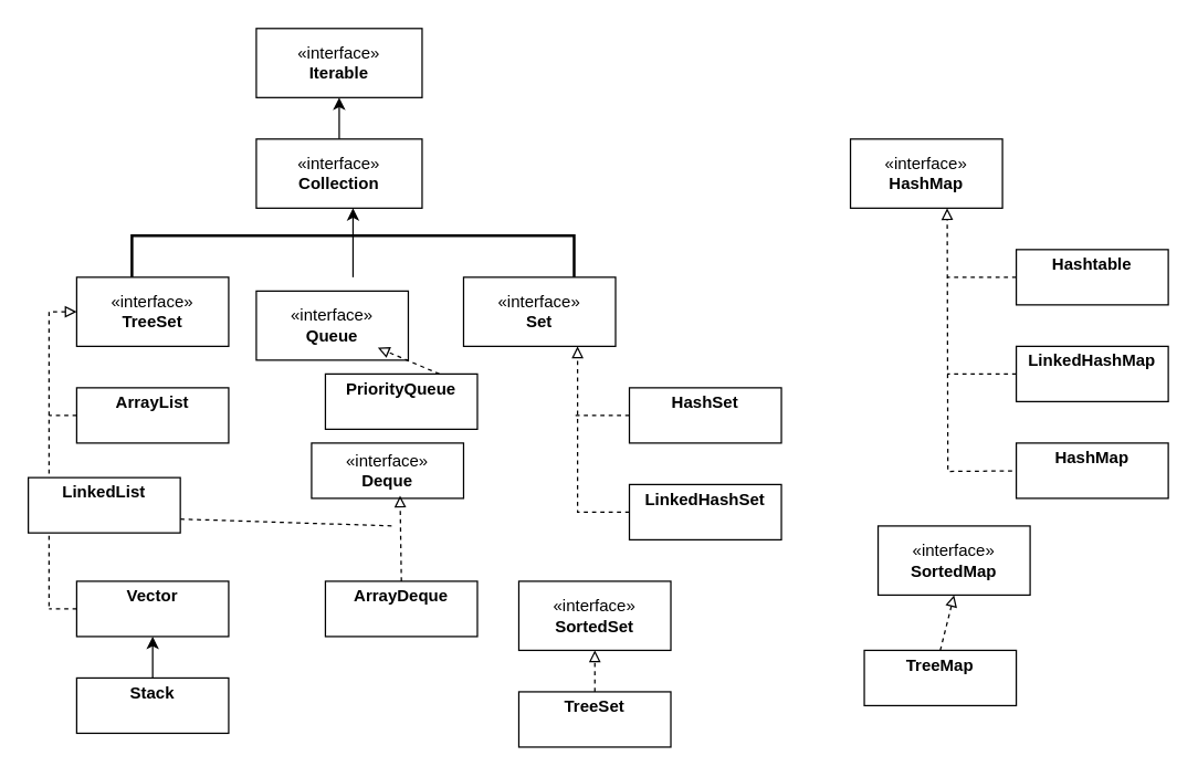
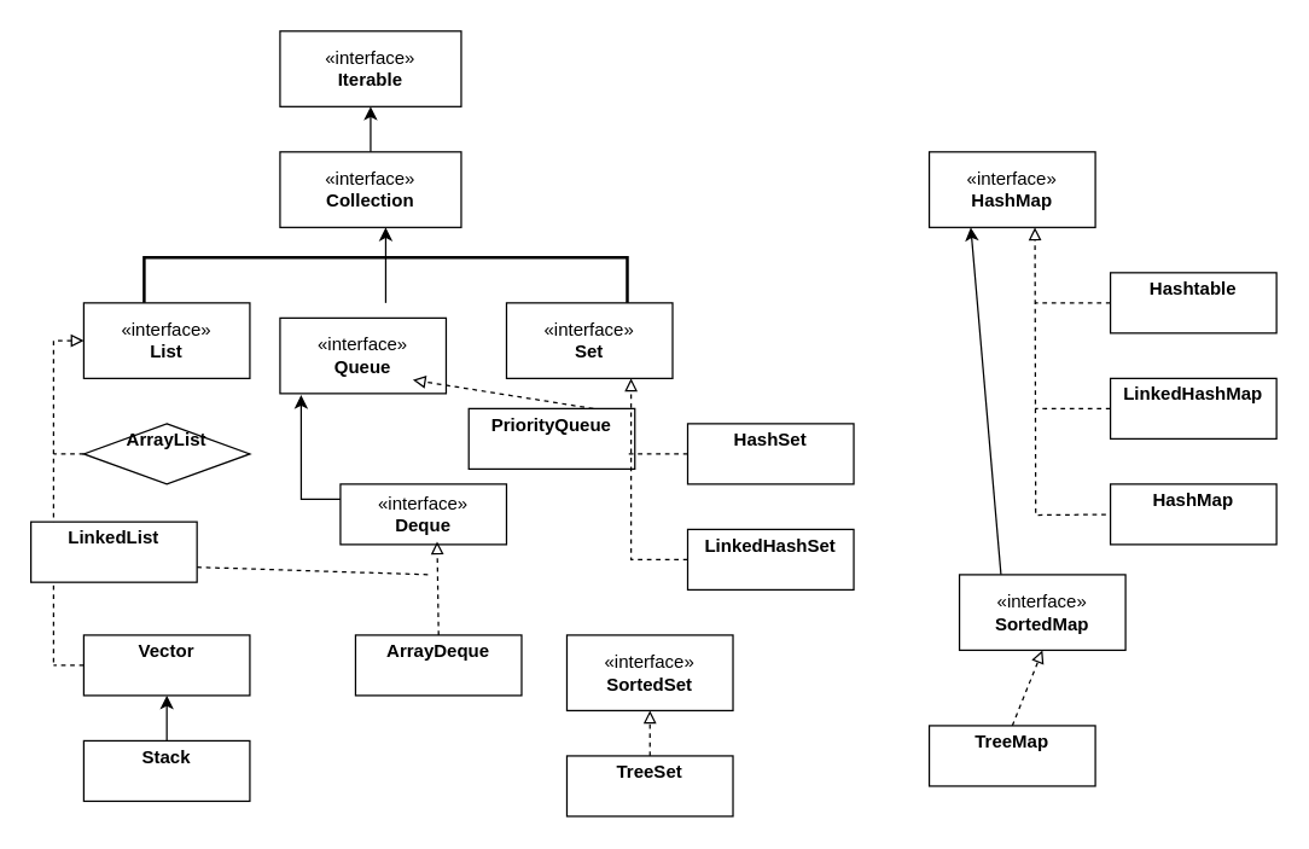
  <mxCell id="0" />
  <mxCell id="1" parent="0" />
  <mxCell id="2" value="«interface»&lt;br&gt;&lt;b&gt;Iterable&lt;/b&gt;" style="html=1;whiteSpace=wrap;" parent="1" vertex="1"><mxGeometry x="185" y="20" width="120" height="50" as="geometry" /></mxCell>
  <mxCell id="3" style="edgeStyle=orthogonalEdgeStyle;rounded=0;orthogonalLoop=1;jettySize=auto;html=1;exitX=0.5;exitY=0;exitDx=0;exitDy=0;entryX=0.5;entryY=1;entryDx=0;entryDy=0;" parent="1" source="4" target="2" edge="1"><mxGeometry relative="1" as="geometry" /></mxCell>
  <mxCell id="4" value="«interface»&lt;br&gt;&lt;b&gt;Collection&lt;/b&gt;" style="html=1;whiteSpace=wrap;" parent="1" vertex="1"><mxGeometry x="185" y="100" width="120" height="50" as="geometry" /></mxCell>
  <mxCell id="5" style="edgeStyle=orthogonalEdgeStyle;rounded=0;orthogonalLoop=1;jettySize=auto;html=1;exitX=0;exitY=0.5;exitDx=0;exitDy=0;elbow=vertical;endArrow=none;endFill=0;dashed=1;startArrow=block;startFill=0;" parent="1" source="6" edge="1"><mxGeometry relative="1" as="geometry"><mxPoint x="35" y="440" as="targetPoint" /></mxGeometry></mxCell>
- <mxCell id="6" value="«interface»&lt;br&gt;&lt;b&gt;TreeSet&lt;/b&gt;" style="html=1;whiteSpace=wrap;" parent="1" vertex="1"><mxGeometry x="55" y="200" width="110" height="50" as="geometry" /></mxCell>
+ <mxCell id="6" value="«interface»&lt;br&gt;&lt;b&gt;List&lt;/b&gt;" style="html=1;whiteSpace=wrap;" parent="1" vertex="1"><mxGeometry x="55" y="200" width="110" height="50" as="geometry" /></mxCell>
  <mxCell id="7" value="«interface»&lt;br&gt;&lt;b&gt;Queue&lt;/b&gt;" style="html=1;whiteSpace=wrap;" parent="1" vertex="1"><mxGeometry x="185" y="210" width="110" height="50" as="geometry" /></mxCell>
  <mxCell id="8" value="«interface»&lt;br&gt;&lt;b&gt;Set&lt;/b&gt;" style="html=1;whiteSpace=wrap;" parent="1" vertex="1"><mxGeometry x="335" y="200" width="110" height="50" as="geometry" /></mxCell>
  <mxCell id="9" value="" style="strokeWidth=2;html=1;shape=mxgraph.flowchart.annotation_1;align=left;pointerEvents=1;direction=south;" parent="1" vertex="1"><mxGeometry x="95" y="170" width="320" height="30" as="geometry" /></mxCell>
  <mxCell id="10" style="edgeStyle=none;rounded=0;orthogonalLoop=1;jettySize=auto;html=1;exitX=1;exitY=0.5;exitDx=0;exitDy=0;exitPerimeter=0;elbow=vertical;" parent="1" source="9" target="9" edge="1"><mxGeometry relative="1" as="geometry" /></mxCell>
  <mxCell id="11" style="edgeStyle=none;rounded=0;orthogonalLoop=1;jettySize=auto;html=1;exitX=1;exitY=0.5;exitDx=0;exitDy=0;exitPerimeter=0;entryX=-0.667;entryY=0.5;entryDx=0;entryDy=0;entryPerimeter=0;elbow=vertical;" parent="1" source="9" target="9" edge="1"><mxGeometry relative="1" as="geometry" /></mxCell>
  <mxCell id="12" style="edgeStyle=none;rounded=0;orthogonalLoop=1;jettySize=auto;html=1;exitX=0;exitY=0.5;exitDx=0;exitDy=0;elbow=vertical;endArrow=none;endFill=0;dashed=1;" parent="1" source="13" edge="1"><mxGeometry relative="1" as="geometry"><mxPoint x="35" y="300" as="targetPoint" /></mxGeometry></mxCell>
- <mxCell id="13" value="&lt;p style=&quot;margin:0px;margin-top:4px;text-align:center;&quot;&gt;&lt;b&gt;ArrayList&lt;/b&gt;&lt;/p&gt;" style="verticalAlign=top;align=left;overflow=fill;html=1;whiteSpace=wrap;" parent="1" vertex="1"><mxGeometry x="55" y="280" width="110" height="40" as="geometry" /></mxCell>
+ <mxCell id="13" value="&lt;p style=&quot;margin:0px;margin-top:4px;text-align:center;&quot;&gt;&lt;b&gt;ArrayList&lt;/b&gt;&lt;/p&gt;" style="rhombus;verticalAlign=top;align=left;overflow=fill;html=1;whiteSpace=wrap;" parent="1" vertex="1"><mxGeometry x="55" y="280" width="110" height="40" as="geometry" /></mxCell>
  <mxCell id="14" style="edgeStyle=none;rounded=0;orthogonalLoop=1;jettySize=auto;html=1;exitX=0;exitY=0.5;exitDx=0;exitDy=0;elbow=vertical;endArrow=none;endFill=0;dashed=1;" parent="1" source="16" edge="1"><mxGeometry relative="1" as="geometry"><mxPoint x="35" y="370" as="targetPoint" /></mxGeometry></mxCell>
  <mxCell id="15" style="edgeStyle=none;rounded=0;orthogonalLoop=1;jettySize=auto;html=1;exitX=1;exitY=0.75;exitDx=0;exitDy=0;elbow=vertical;endArrow=none;endFill=0;dashed=1;" parent="1" source="16" edge="1"><mxGeometry relative="1" as="geometry"><mxPoint x="285" y="380" as="targetPoint" /></mxGeometry></mxCell>
  <mxCell id="16" value="&lt;p style=&quot;margin:0px;margin-top:4px;text-align:center;&quot;&gt;&lt;b&gt;LinkedList&lt;/b&gt;&lt;/p&gt;" style="verticalAlign=top;align=left;overflow=fill;html=1;whiteSpace=wrap;" parent="1" vertex="1"><mxGeometry x="20" y="345" width="110" height="40" as="geometry" /></mxCell>
  <mxCell id="17" style="edgeStyle=none;rounded=0;orthogonalLoop=1;jettySize=auto;html=1;exitX=0;exitY=0.5;exitDx=0;exitDy=0;elbow=vertical;endArrow=none;endFill=0;dashed=1;" parent="1" source="18" edge="1"><mxGeometry relative="1" as="geometry"><mxPoint x="35" y="440" as="targetPoint" /></mxGeometry></mxCell>
  <mxCell id="18" value="&lt;p style=&quot;margin:0px;margin-top:4px;text-align:center;&quot;&gt;&lt;b&gt;Vector&lt;/b&gt;&lt;/p&gt;" style="verticalAlign=top;align=left;overflow=fill;html=1;whiteSpace=wrap;" parent="1" vertex="1"><mxGeometry x="55" y="420" width="110" height="40" as="geometry" /></mxCell>
  <mxCell id="19" style="edgeStyle=none;rounded=0;orthogonalLoop=1;jettySize=auto;html=1;exitX=0.5;exitY=0;exitDx=0;exitDy=0;entryX=0.5;entryY=1;entryDx=0;entryDy=0;elbow=vertical;" parent="1" source="20" target="18" edge="1"><mxGeometry relative="1" as="geometry" /></mxCell>
  <mxCell id="20" value="&lt;p style=&quot;margin:0px;margin-top:4px;text-align:center;&quot;&gt;&lt;b&gt;Stack&lt;/b&gt;&lt;/p&gt;" style="verticalAlign=top;align=left;overflow=fill;html=1;whiteSpace=wrap;" parent="1" vertex="1"><mxGeometry x="55" y="490" width="110" height="40" as="geometry" /></mxCell>
  <mxCell id="21" value="«interface»&lt;br&gt;&lt;b&gt;Deque&lt;/b&gt;" style="html=1;whiteSpace=wrap;" parent="1" vertex="1"><mxGeometry x="225" y="320" width="110" height="40" as="geometry" /></mxCell>
- <mxCell id="22" value="&lt;p style=&quot;margin:0px;margin-top:4px;text-align:center;&quot;&gt;&lt;b&gt;PriorityQueue&lt;/b&gt;&lt;/p&gt;" style="verticalAlign=top;align=left;overflow=fill;html=1;whiteSpace=wrap;" parent="1" vertex="1"><mxGeometry x="235" y="270" width="110" height="40" as="geometry" /></mxCell>
+ <mxCell id="22" value="&lt;p style=&quot;margin:0px;margin-top:4px;text-align:center;&quot;&gt;&lt;b&gt;PriorityQueue&lt;/b&gt;&lt;/p&gt;" style="verticalAlign=top;align=left;overflow=fill;html=1;whiteSpace=wrap;" parent="1" vertex="1"><mxGeometry x="310" y="270" width="110" height="40" as="geometry" /></mxCell>
  <mxCell id="23" style="edgeStyle=none;rounded=0;orthogonalLoop=1;jettySize=auto;html=1;exitX=0.75;exitY=0;exitDx=0;exitDy=0;entryX=2.7;entryY=0.444;entryDx=0;entryDy=0;entryPerimeter=0;elbow=vertical;dashed=1;endArrow=block;endFill=0;" parent="1" source="22" target="9" edge="1"><mxGeometry relative="1" as="geometry" /></mxCell>
  <mxCell id="24" value="&lt;p style=&quot;margin:0px;margin-top:4px;text-align:center;&quot;&gt;&lt;b&gt;ArrayDeque&lt;/b&gt;&lt;/p&gt;" style="verticalAlign=top;align=left;overflow=fill;html=1;whiteSpace=wrap;" parent="1" vertex="1"><mxGeometry x="235" y="420" width="110" height="40" as="geometry" /></mxCell>
+ <mxCell id="25" style="edgeStyle=orthogonalEdgeStyle;rounded=0;orthogonalLoop=1;jettySize=auto;html=1;exitX=0;exitY=0.25;exitDx=0;exitDy=0;entryX=0.127;entryY=1.02;entryDx=0;entryDy=0;entryPerimeter=0;elbow=vertical;" parent="1" source="21" target="7" edge="1"><mxGeometry relative="1" as="geometry" /></mxCell>
  <mxCell id="26" style="edgeStyle=none;rounded=0;orthogonalLoop=1;jettySize=auto;html=1;exitX=0.5;exitY=0;exitDx=0;exitDy=0;entryX=0.582;entryY=0.95;entryDx=0;entryDy=0;entryPerimeter=0;elbow=vertical;dashed=1;endArrow=block;endFill=0;" parent="1" source="24" target="21" edge="1"><mxGeometry relative="1" as="geometry" /></mxCell>
  <mxCell id="27" style="edgeStyle=orthogonalEdgeStyle;rounded=0;orthogonalLoop=1;jettySize=auto;html=1;exitX=0;exitY=0.5;exitDx=0;exitDy=0;elbow=vertical;endArrow=none;endFill=0;dashed=1;" parent="1" source="28" edge="1"><mxGeometry relative="1" as="geometry"><mxPoint x="415" y="300" as="targetPoint" /></mxGeometry></mxCell>
  <mxCell id="28" value="&lt;p style=&quot;margin:0px;margin-top:4px;text-align:center;&quot;&gt;&lt;b&gt;HashSet&lt;/b&gt;&lt;/p&gt;" style="verticalAlign=top;align=left;overflow=fill;html=1;whiteSpace=wrap;" parent="1" vertex="1"><mxGeometry x="455" y="280" width="110" height="40" as="geometry" /></mxCell>
  <mxCell id="29" style="edgeStyle=orthogonalEdgeStyle;rounded=0;orthogonalLoop=1;jettySize=auto;html=1;exitX=0;exitY=0.5;exitDx=0;exitDy=0;entryX=0.75;entryY=1;entryDx=0;entryDy=0;elbow=vertical;endArrow=block;endFill=0;dashed=1;" parent="1" source="30" target="8" edge="1"><mxGeometry relative="1" as="geometry" /></mxCell>
  <mxCell id="30" value="&lt;p style=&quot;margin:0px;margin-top:4px;text-align:center;&quot;&gt;&lt;b&gt;LinkedHashSet&lt;/b&gt;&lt;/p&gt;" style="verticalAlign=top;align=left;overflow=fill;html=1;whiteSpace=wrap;" parent="1" vertex="1"><mxGeometry x="455" y="350" width="110" height="40" as="geometry" /></mxCell>
  <mxCell id="31" value="«interface»&lt;br&gt;&lt;b&gt;SortedSet&lt;/b&gt;" style="html=1;whiteSpace=wrap;" parent="1" vertex="1"><mxGeometry x="375" y="420" width="110" height="50" as="geometry" /></mxCell>
  <mxCell id="32" style="edgeStyle=none;rounded=0;orthogonalLoop=1;jettySize=auto;html=1;exitX=0.5;exitY=0;exitDx=0;exitDy=0;entryX=0.5;entryY=1;entryDx=0;entryDy=0;elbow=vertical;dashed=1;endArrow=block;endFill=0;" parent="1" source="33" target="31" edge="1"><mxGeometry relative="1" as="geometry" /></mxCell>
  <mxCell id="33" value="&lt;p style=&quot;margin:0px;margin-top:4px;text-align:center;&quot;&gt;&lt;b&gt;TreeSet&lt;/b&gt;&lt;/p&gt;" style="verticalAlign=top;align=left;overflow=fill;html=1;whiteSpace=wrap;" parent="1" vertex="1"><mxGeometry x="375" y="500" width="110" height="40" as="geometry" /></mxCell>
  <mxCell id="34" value="«interface»&lt;br&gt;&lt;b&gt;HashMap&lt;/b&gt;" style="html=1;whiteSpace=wrap;" parent="1" vertex="1"><mxGeometry x="615" y="100" width="110" height="50" as="geometry" /></mxCell>
+ <mxCell id="35" style="edgeStyle=none;rounded=0;orthogonalLoop=1;jettySize=auto;html=1;exitX=0.25;exitY=0;exitDx=0;exitDy=0;entryX=0.25;entryY=1;entryDx=0;entryDy=0;elbow=vertical;" parent="1" source="36" target="34" edge="1"><mxGeometry relative="1" as="geometry" /></mxCell>
  <mxCell id="36" value="«interface»&lt;br&gt;&lt;b&gt;SortedMap&lt;/b&gt;" style="html=1;whiteSpace=wrap;" parent="1" vertex="1"><mxGeometry x="635" y="380" width="110" height="50" as="geometry" /></mxCell>
  <mxCell id="37" style="edgeStyle=none;rounded=0;orthogonalLoop=1;jettySize=auto;html=1;exitX=0;exitY=0.5;exitDx=0;exitDy=0;elbow=vertical;endArrow=none;endFill=0;dashed=1;" parent="1" source="38" edge="1"><mxGeometry relative="1" as="geometry"><mxPoint x="685" y="200" as="targetPoint" /></mxGeometry></mxCell>
  <mxCell id="38" value="&lt;p style=&quot;margin:0px;margin-top:4px;text-align:center;&quot;&gt;&lt;b&gt;Hashtable&lt;/b&gt;&lt;/p&gt;" style="verticalAlign=top;align=left;overflow=fill;html=1;whiteSpace=wrap;" parent="1" vertex="1"><mxGeometry x="735" y="180" width="110" height="40" as="geometry" /></mxCell>
  <mxCell id="39" style="edgeStyle=none;rounded=0;orthogonalLoop=1;jettySize=auto;html=1;exitX=0;exitY=0.5;exitDx=0;exitDy=0;elbow=vertical;endArrow=none;endFill=0;dashed=1;" parent="1" source="40" edge="1"><mxGeometry relative="1" as="geometry"><mxPoint x="685" y="270" as="targetPoint" /></mxGeometry></mxCell>
  <mxCell id="40" value="&lt;p style=&quot;margin:0px;margin-top:4px;text-align:center;&quot;&gt;&lt;b&gt;LinkedHashMap&lt;/b&gt;&lt;/p&gt;" style="verticalAlign=top;align=left;overflow=fill;html=1;whiteSpace=wrap;" parent="1" vertex="1"><mxGeometry x="735" y="250" width="110" height="40" as="geometry" /></mxCell>
  <mxCell id="41" style="edgeStyle=orthogonalEdgeStyle;rounded=0;orthogonalLoop=1;jettySize=auto;html=1;exitX=0;exitY=0.5;exitDx=0;exitDy=0;elbow=vertical;endArrow=block;endFill=0;dashed=1;" parent="1" edge="1"><mxGeometry relative="1" as="geometry"><mxPoint x="750" y="340" as="sourcePoint" /><mxPoint x="685" y="150" as="targetPoint" /></mxGeometry></mxCell>
  <mxCell id="42" value="&lt;p style=&quot;margin:0px;margin-top:4px;text-align:center;&quot;&gt;&lt;b&gt;HashMap&lt;/b&gt;&lt;/p&gt;" style="verticalAlign=top;align=left;overflow=fill;html=1;whiteSpace=wrap;" parent="1" vertex="1"><mxGeometry x="735" y="320" width="110" height="40" as="geometry" /></mxCell>
  <mxCell id="43" style="edgeStyle=none;rounded=0;orthogonalLoop=1;jettySize=auto;html=1;exitX=0.5;exitY=0;exitDx=0;exitDy=0;entryX=0.5;entryY=1;entryDx=0;entryDy=0;elbow=vertical;dashed=1;endArrow=block;endFill=0;" parent="1" source="44" target="36" edge="1"><mxGeometry relative="1" as="geometry" /></mxCell>
- <mxCell id="44" value="&lt;p style=&quot;margin:0px;margin-top:4px;text-align:center;&quot;&gt;&lt;b&gt;TreeMap&lt;/b&gt;&lt;/p&gt;" style="verticalAlign=top;align=left;overflow=fill;html=1;whiteSpace=wrap;" parent="1" vertex="1"><mxGeometry x="625" y="470" width="110" height="40" as="geometry" /></mxCell>
+ <mxCell id="44" value="&lt;p style=&quot;margin:0px;margin-top:4px;text-align:center;&quot;&gt;&lt;b&gt;TreeMap&lt;/b&gt;&lt;/p&gt;" style="verticalAlign=top;align=left;overflow=fill;html=1;whiteSpace=wrap;" parent="1" vertex="1"><mxGeometry x="615" y="480" width="110" height="40" as="geometry" /></mxCell>
